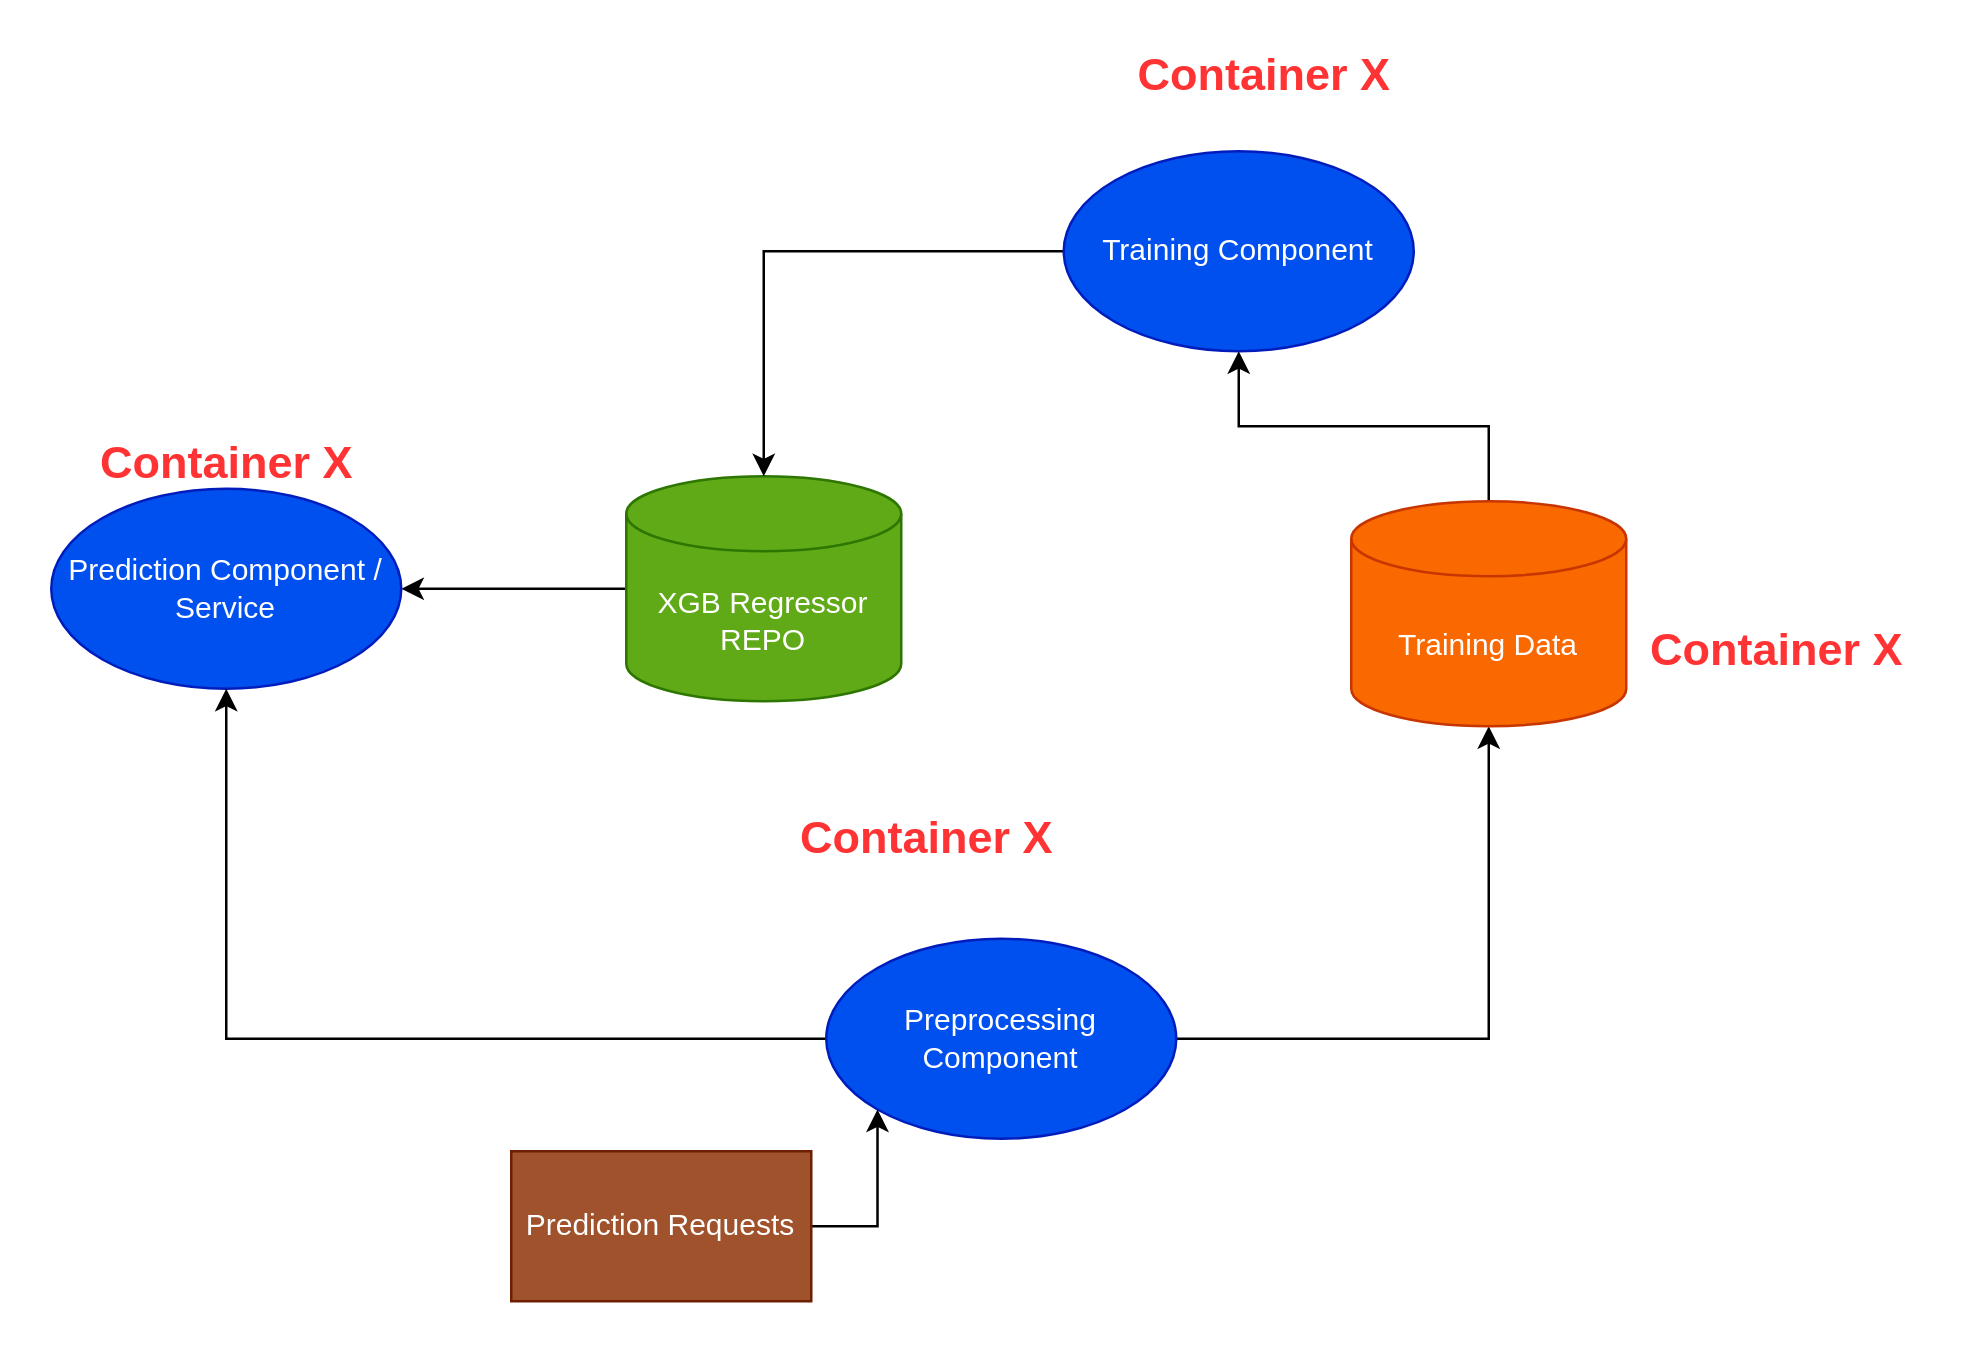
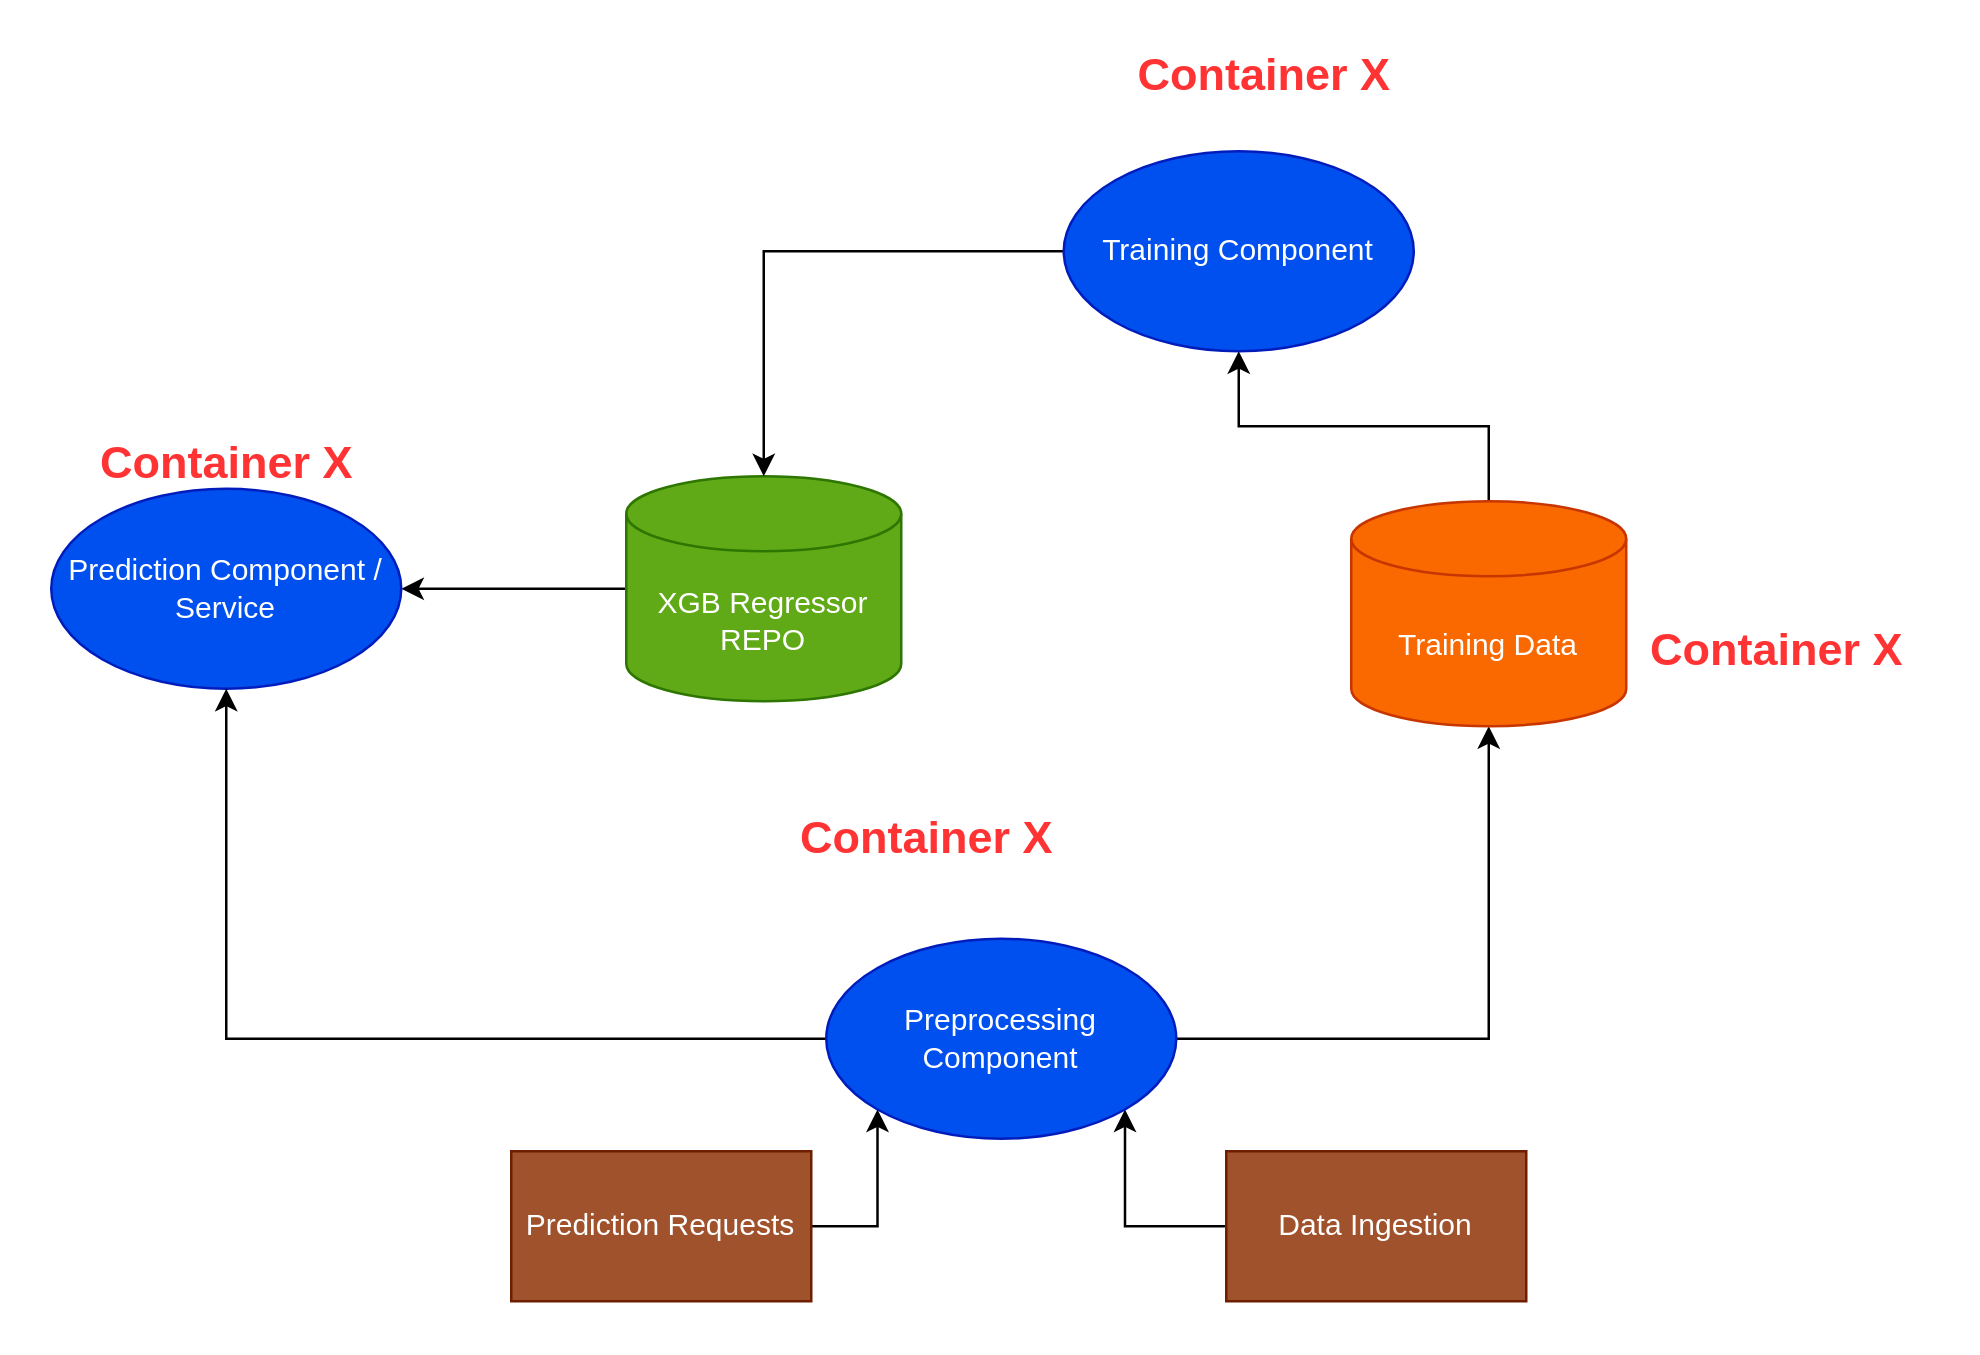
  <mxCell id="0" />
  <mxCell id="1" parent="0" />
  <mxCell id="2" style="edgeStyle=orthogonalEdgeStyle;rounded=0;orthogonalLoop=1;jettySize=auto;html=1;exitX=0;exitY=0.5;exitDx=0;exitDy=0;exitPerimeter=0;entryX=1;entryY=0.5;entryDx=0;entryDy=0;" edge="1" parent="1" source="3" target="4"><mxGeometry relative="1" as="geometry" /></mxCell>
  <mxCell id="3" value="XGB Regressor&lt;br&gt;REPO" style="shape=cylinder3;whiteSpace=wrap;html=1;boundedLbl=1;backgroundOutline=1;size=15;fillColor=#60a917;strokeColor=#2D7600;fontColor=#ffffff;" vertex="1" parent="1"><mxGeometry x="250" y="190" width="110" height="90" as="geometry" /></mxCell>
  <mxCell id="4" value="Prediction Component / Service" style="ellipse;whiteSpace=wrap;html=1;fillColor=#0050ef;strokeColor=#001DBC;fontColor=#ffffff;" vertex="1" parent="1"><mxGeometry x="20" y="195" width="140" height="80" as="geometry" /></mxCell>
  <mxCell id="5" style="edgeStyle=orthogonalEdgeStyle;rounded=0;orthogonalLoop=1;jettySize=auto;html=1;exitX=0;exitY=0.5;exitDx=0;exitDy=0;entryX=0.5;entryY=0;entryDx=0;entryDy=0;entryPerimeter=0;" edge="1" parent="1" source="6" target="3"><mxGeometry relative="1" as="geometry" /></mxCell>
  <mxCell id="6" value="Training Component" style="ellipse;whiteSpace=wrap;html=1;fillColor=#0050ef;strokeColor=#001DBC;fontColor=#ffffff;" vertex="1" parent="1"><mxGeometry x="425" y="60" width="140" height="80" as="geometry" /></mxCell>
+ <mxCell id="7" value="" style="edgeStyle=orthogonalEdgeStyle;rounded=0;orthogonalLoop=1;jettySize=auto;html=1;entryX=1;entryY=1;entryDx=0;entryDy=0;" edge="1" parent="1" source="8" target="11"><mxGeometry relative="1" as="geometry" /></mxCell>
+ <mxCell id="8" value="Data Ingestion" style="whiteSpace=wrap;html=1;fillColor=#a0522d;strokeColor=#6D1F00;fontColor=#ffffff;" vertex="1" parent="1"><mxGeometry x="490" y="460" width="120" height="60" as="geometry" /></mxCell>
  <mxCell id="9" style="edgeStyle=orthogonalEdgeStyle;rounded=0;orthogonalLoop=1;jettySize=auto;html=1;exitX=1;exitY=0.5;exitDx=0;exitDy=0;entryX=0.5;entryY=1;entryDx=0;entryDy=0;entryPerimeter=0;" edge="1" parent="1" source="11" target="13"><mxGeometry relative="1" as="geometry" /></mxCell>
  <mxCell id="10" style="edgeStyle=orthogonalEdgeStyle;rounded=0;orthogonalLoop=1;jettySize=auto;html=1;exitX=0;exitY=0.5;exitDx=0;exitDy=0;entryX=0.5;entryY=1;entryDx=0;entryDy=0;" edge="1" parent="1" source="11" target="4"><mxGeometry relative="1" as="geometry" /></mxCell>
  <mxCell id="11" value="Preprocessing Component" style="ellipse;whiteSpace=wrap;html=1;fillColor=#0050ef;strokeColor=#001DBC;fontColor=#ffffff;" vertex="1" parent="1"><mxGeometry x="330" y="375" width="140" height="80" as="geometry" /></mxCell>
  <mxCell id="12" style="edgeStyle=orthogonalEdgeStyle;rounded=0;orthogonalLoop=1;jettySize=auto;html=1;exitX=0.5;exitY=0;exitDx=0;exitDy=0;exitPerimeter=0;entryX=0.5;entryY=1;entryDx=0;entryDy=0;" edge="1" parent="1" source="13" target="6"><mxGeometry relative="1" as="geometry" /></mxCell>
  <mxCell id="13" value="Training Data" style="shape=cylinder3;whiteSpace=wrap;html=1;boundedLbl=1;backgroundOutline=1;size=15;fillColor=#fa6800;strokeColor=#C73500;fontColor=#ffffff;" vertex="1" parent="1"><mxGeometry x="540" y="200" width="110" height="90" as="geometry" /></mxCell>
  <mxCell id="14" style="edgeStyle=orthogonalEdgeStyle;rounded=0;orthogonalLoop=1;jettySize=auto;html=1;exitX=1;exitY=0.5;exitDx=0;exitDy=0;entryX=0;entryY=1;entryDx=0;entryDy=0;" edge="1" parent="1" source="15" target="11"><mxGeometry relative="1" as="geometry" /></mxCell>
  <mxCell id="15" value="Prediction Requests" style="whiteSpace=wrap;html=1;fillColor=#a0522d;strokeColor=#6D1F00;fontColor=#ffffff;" vertex="1" parent="1"><mxGeometry x="204" y="460" width="120" height="60" as="geometry" /></mxCell>
  <mxCell id="16" value="&lt;b&gt;&lt;font style=&quot;font-size: 18px&quot; color=&quot;#ff3333&quot;&gt;Container X&lt;/font&gt;&lt;/b&gt;" style="text;html=1;align=center;verticalAlign=middle;resizable=0;points=[];autosize=1;" vertex="1" parent="1"><mxGeometry x="310" y="325" width="120" height="20" as="geometry" /></mxCell>
  <mxCell id="17" value="&lt;b&gt;&lt;font style=&quot;font-size: 18px&quot; color=&quot;#ff3333&quot;&gt;Container X&lt;/font&gt;&lt;/b&gt;" style="text;html=1;align=center;verticalAlign=middle;resizable=0;points=[];autosize=1;" vertex="1" parent="1"><mxGeometry x="650" y="250" width="120" height="20" as="geometry" /></mxCell>
  <mxCell id="18" value="&lt;b&gt;&lt;font style=&quot;font-size: 18px&quot; color=&quot;#ff3333&quot;&gt;Container X&lt;/font&gt;&lt;/b&gt;" style="text;html=1;align=center;verticalAlign=middle;resizable=0;points=[];autosize=1;" vertex="1" parent="1"><mxGeometry x="30" y="175" width="120" height="20" as="geometry" /></mxCell>
  <mxCell id="19" value="&lt;b&gt;&lt;font style=&quot;font-size: 18px&quot; color=&quot;#ff3333&quot;&gt;Container X&lt;/font&gt;&lt;/b&gt;" style="text;html=1;align=center;verticalAlign=middle;resizable=0;points=[];autosize=1;" vertex="1" parent="1"><mxGeometry x="445" y="20" width="120" height="20" as="geometry" /></mxCell>
